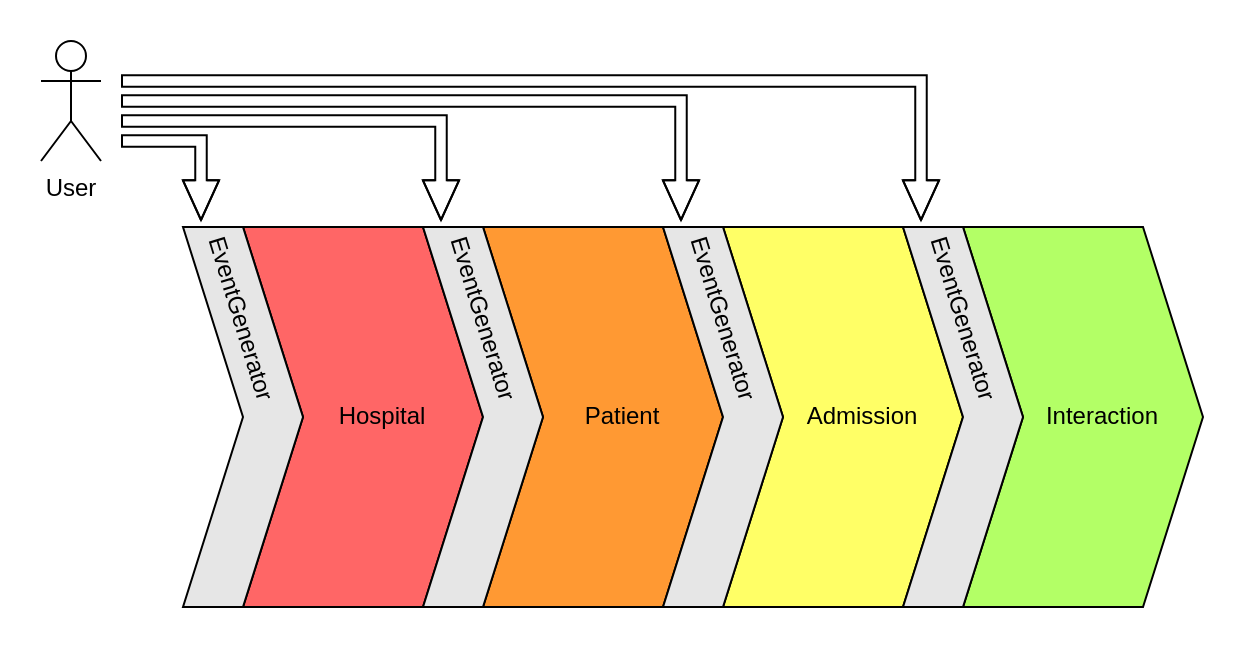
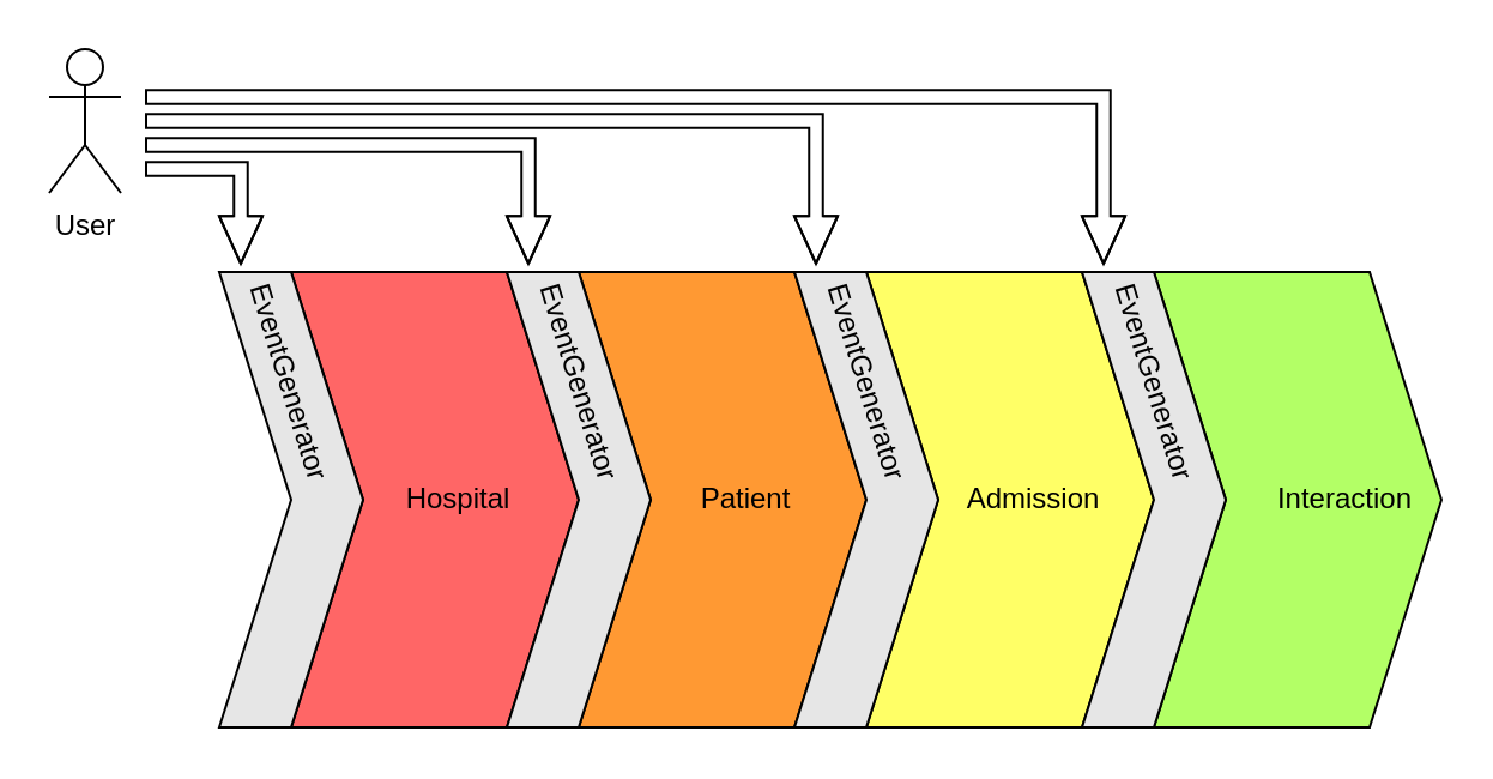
  <mxCell id="0" />
  <mxCell id="1" parent="0" />
  <mxCell id="2" value="User" style="shape=umlActor;verticalLabelPosition=bottom;verticalAlign=top;html=1;outlineConnect=0;strokeColor=#000000;fillColor=#FFFFFF;" vertex="1" parent="1"><mxGeometry x="20" y="20" width="30" height="60" as="geometry" /></mxCell>
  <mxCell id="3" value="" style="shape=flexArrow;endArrow=classic;html=1;rounded=0;width=5.747;endSize=6.303;endWidth=11.396;fillColor=default;" edge="1" parent="1"><mxGeometry width="50" height="50" relative="1" as="geometry"><mxPoint x="60" y="70" as="sourcePoint" /><mxPoint x="100" y="110" as="targetPoint" /><Array as="points"><mxPoint x="100" y="70" /></Array></mxGeometry></mxCell>
  <mxCell id="4" value="" style="shape=flexArrow;endArrow=classic;html=1;rounded=0;width=5.747;endSize=6.303;endWidth=11.396;fillColor=default;" edge="1" parent="1"><mxGeometry width="50" height="50" relative="1" as="geometry"><mxPoint x="60" y="60" as="sourcePoint" /><mxPoint x="220" y="110" as="targetPoint" /><Array as="points"><mxPoint x="220" y="60" /></Array></mxGeometry></mxCell>
  <mxCell id="5" value="" style="shape=flexArrow;endArrow=classic;html=1;rounded=0;width=5.747;endSize=6.303;endWidth=11.396;fillColor=default;" edge="1" parent="1"><mxGeometry width="50" height="50" relative="1" as="geometry"><mxPoint x="60" y="50" as="sourcePoint" /><mxPoint x="340" y="110" as="targetPoint" /><Array as="points"><mxPoint x="340" y="50" /></Array></mxGeometry></mxCell>
  <mxCell id="6" value="" style="shape=flexArrow;endArrow=classic;html=1;rounded=0;width=5.747;endSize=6.303;endWidth=11.396;fillColor=default;" edge="1" parent="1"><mxGeometry width="50" height="50" relative="1" as="geometry"><mxPoint x="60" y="40" as="sourcePoint" /><mxPoint x="460" y="110" as="targetPoint" /><Array as="points"><mxPoint x="460" y="40" /></Array></mxGeometry></mxCell>
  <mxCell id="7" value="" style="group" vertex="1" connectable="0" parent="1"><mxGeometry x="91" y="113" width="510" height="190" as="geometry" /></mxCell>
  <mxCell id="8" value="" style="html=1;shadow=0;dashed=0;align=center;verticalAlign=middle;shape=mxgraph.arrows2.arrow;dy=0;dx=30;notch=30;fillColor=#FF6666;" vertex="1" parent="7"><mxGeometry x="30" width="120" height="190" as="geometry" /></mxCell>
  <mxCell id="9" value="" style="html=1;shadow=0;dashed=0;align=center;verticalAlign=middle;shape=mxgraph.arrows2.arrow;dy=0;dx=30;notch=30;fillColor=#E6E6E6;" vertex="1" parent="7"><mxGeometry width="60" height="190" as="geometry" /></mxCell>
  <mxCell id="10" value="&lt;div&gt;EventGenerator&lt;/div&gt;" style="text;html=1;strokeColor=none;fillColor=none;align=center;verticalAlign=middle;whiteSpace=wrap;rounded=0;rotation=73;" vertex="1" parent="7"><mxGeometry x="-1" y="27.333" width="60" height="38" as="geometry" /></mxCell>
  <mxCell id="11" value="Hospital" style="text;html=1;strokeColor=none;fillColor=none;align=center;verticalAlign=middle;whiteSpace=wrap;rounded=0;" vertex="1" parent="7"><mxGeometry x="70" y="76" width="60" height="38" as="geometry" /></mxCell>
  <mxCell id="12" value="" style="html=1;shadow=0;dashed=0;align=center;verticalAlign=middle;shape=mxgraph.arrows2.arrow;dy=0;dx=30;notch=30;fillColor=#FF9933;" vertex="1" parent="7"><mxGeometry x="150" width="120" height="190" as="geometry" /></mxCell>
  <mxCell id="13" value="" style="html=1;shadow=0;dashed=0;align=center;verticalAlign=middle;shape=mxgraph.arrows2.arrow;dy=0;dx=30;notch=30;fillColor=#E6E6E6;" vertex="1" parent="7"><mxGeometry x="120" width="60" height="190" as="geometry" /></mxCell>
  <mxCell id="14" value="Patient" style="text;html=1;strokeColor=none;fillColor=none;align=center;verticalAlign=middle;whiteSpace=wrap;rounded=0;" vertex="1" parent="7"><mxGeometry x="190" y="76" width="60" height="38" as="geometry" /></mxCell>
  <mxCell id="15" value="" style="html=1;shadow=0;dashed=0;align=center;verticalAlign=middle;shape=mxgraph.arrows2.arrow;dy=0;dx=30;notch=30;fillColor=#FFFF66;" vertex="1" parent="7"><mxGeometry x="270" width="120" height="190" as="geometry" /></mxCell>
  <mxCell id="16" value="" style="html=1;shadow=0;dashed=0;align=center;verticalAlign=middle;shape=mxgraph.arrows2.arrow;dy=0;dx=30;notch=30;fillColor=#E6E6E6;" vertex="1" parent="7"><mxGeometry x="240" width="60" height="190" as="geometry" /></mxCell>
  <mxCell id="17" value="Admission" style="text;html=1;strokeColor=none;fillColor=none;align=center;verticalAlign=middle;whiteSpace=wrap;rounded=0;" vertex="1" parent="7"><mxGeometry x="310" y="76" width="60" height="38" as="geometry" /></mxCell>
  <mxCell id="18" value="" style="html=1;shadow=0;dashed=0;align=center;verticalAlign=middle;shape=mxgraph.arrows2.arrow;dy=0;dx=30;notch=30;fillColor=#B3FF66;" vertex="1" parent="7"><mxGeometry x="390" width="120" height="190" as="geometry" /></mxCell>
  <mxCell id="19" value="" style="html=1;shadow=0;dashed=0;align=center;verticalAlign=middle;shape=mxgraph.arrows2.arrow;dy=0;dx=30;notch=30;fillColor=#E6E6E6;" vertex="1" parent="7"><mxGeometry x="360" width="60" height="190" as="geometry" /></mxCell>
- <mxCell id="20" value="Interaction" style="text;html=1;strokeColor=none;fillColor=none;align=center;verticalAlign=middle;whiteSpace=wrap;rounded=0;" vertex="1" parent="7"><mxGeometry x="430" y="76" width="60" height="38" as="geometry" /></mxCell>
+ <mxCell id="20" value="Interaction" style="text;html=1;strokeColor=none;fillColor=none;align=center;verticalAlign=middle;whiteSpace=wrap;rounded=0;" vertex="1" parent="7"><mxGeometry x="440" y="76" width="60" height="38" as="geometry" /></mxCell>
  <mxCell id="21" value="&lt;div&gt;EventGenerator&lt;/div&gt;" style="text;html=1;strokeColor=none;fillColor=none;align=center;verticalAlign=middle;whiteSpace=wrap;rounded=0;rotation=73;" vertex="1" parent="7"><mxGeometry x="120" y="27.333" width="60" height="38" as="geometry" /></mxCell>
  <mxCell id="22" value="&lt;div&gt;EventGenerator&lt;/div&gt;" style="text;html=1;strokeColor=none;fillColor=none;align=center;verticalAlign=middle;whiteSpace=wrap;rounded=0;rotation=73;" vertex="1" parent="7"><mxGeometry x="240" y="27.333" width="60" height="38" as="geometry" /></mxCell>
  <mxCell id="23" value="&lt;div&gt;EventGenerator&lt;/div&gt;" style="text;html=1;strokeColor=none;fillColor=none;align=center;verticalAlign=middle;whiteSpace=wrap;rounded=0;rotation=73;" vertex="1" parent="7"><mxGeometry x="360" y="27.333" width="60" height="38" as="geometry" /></mxCell>
